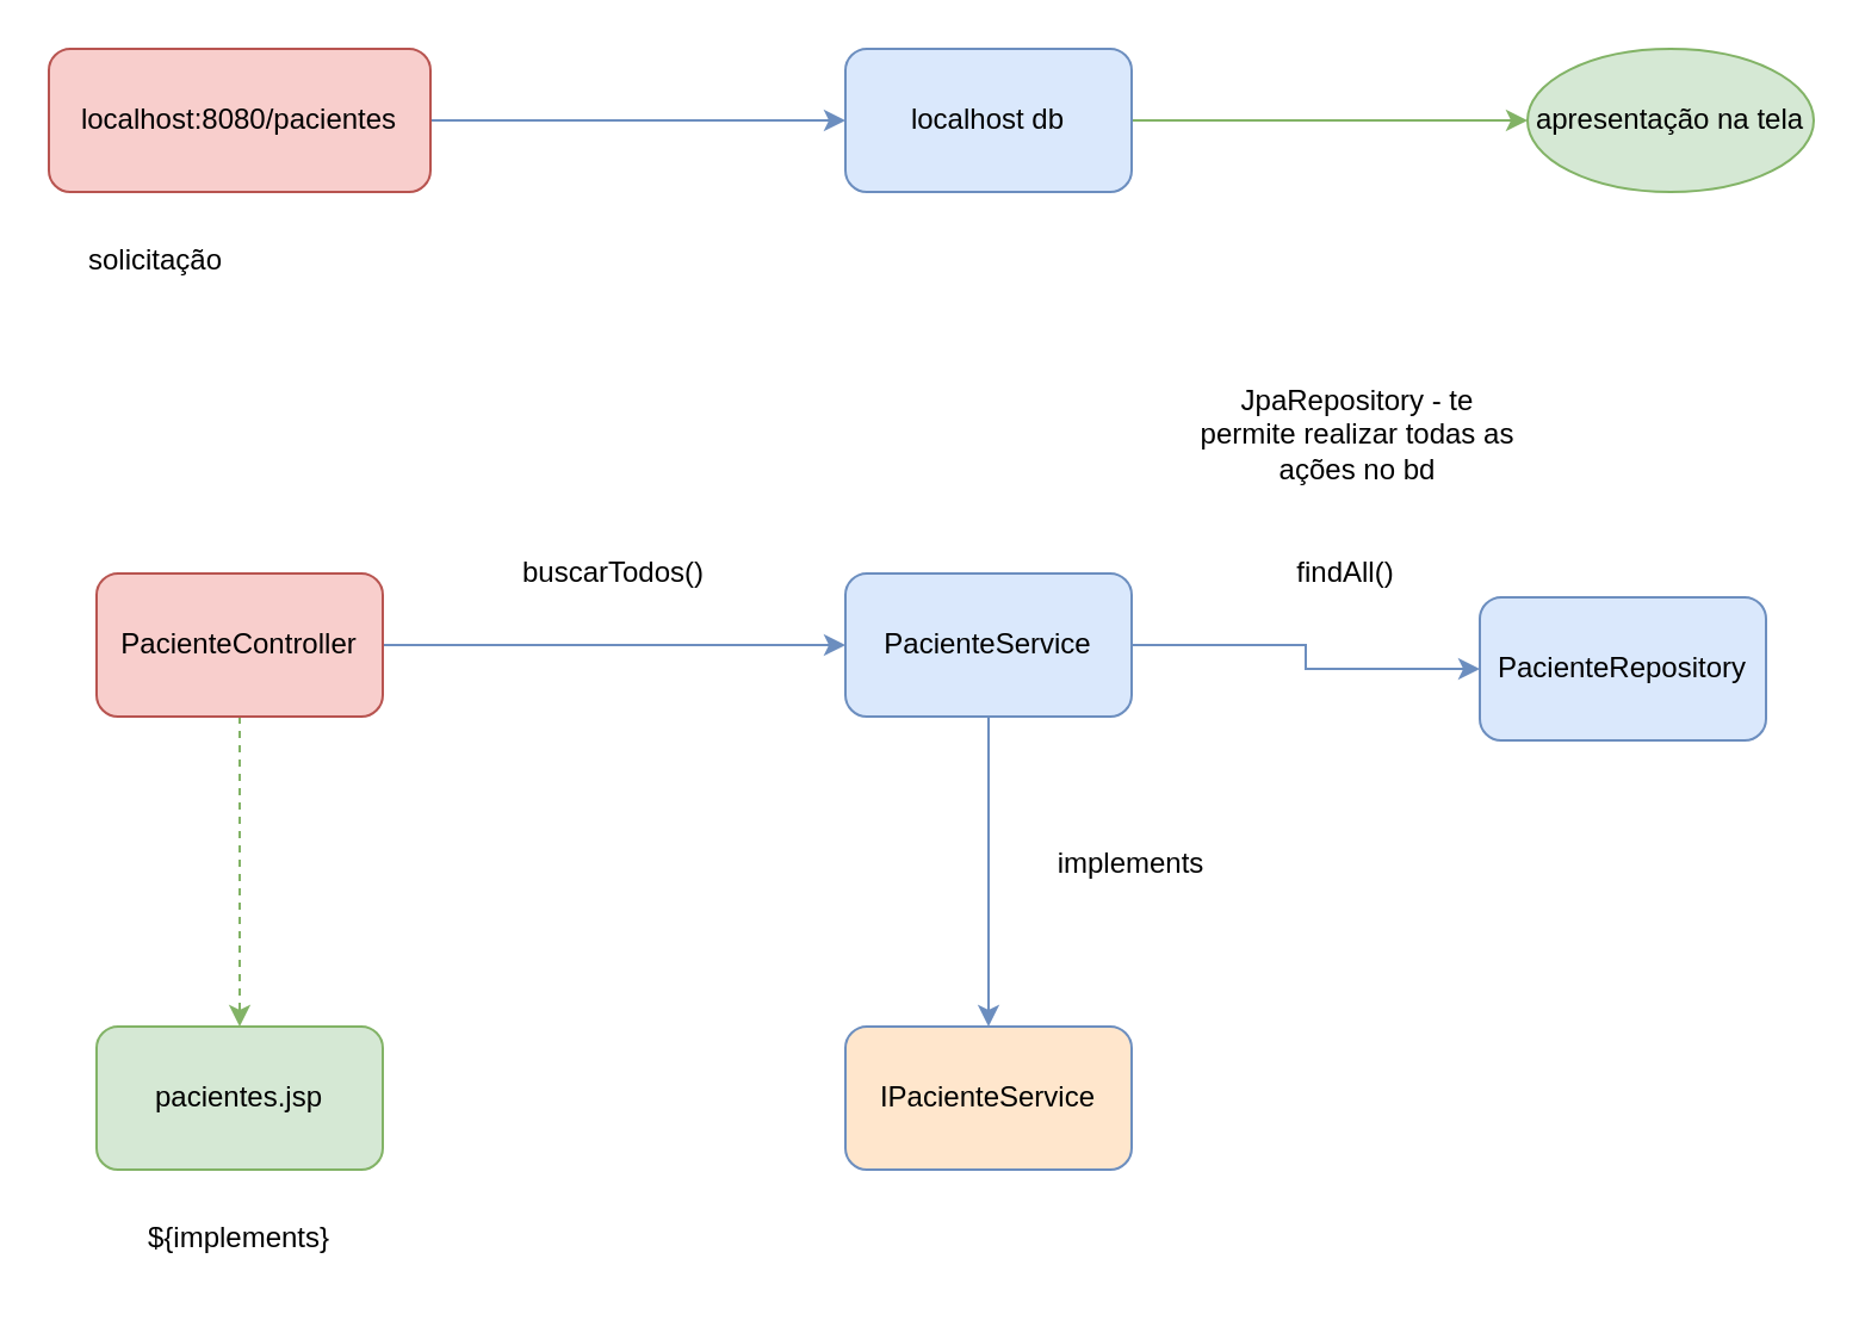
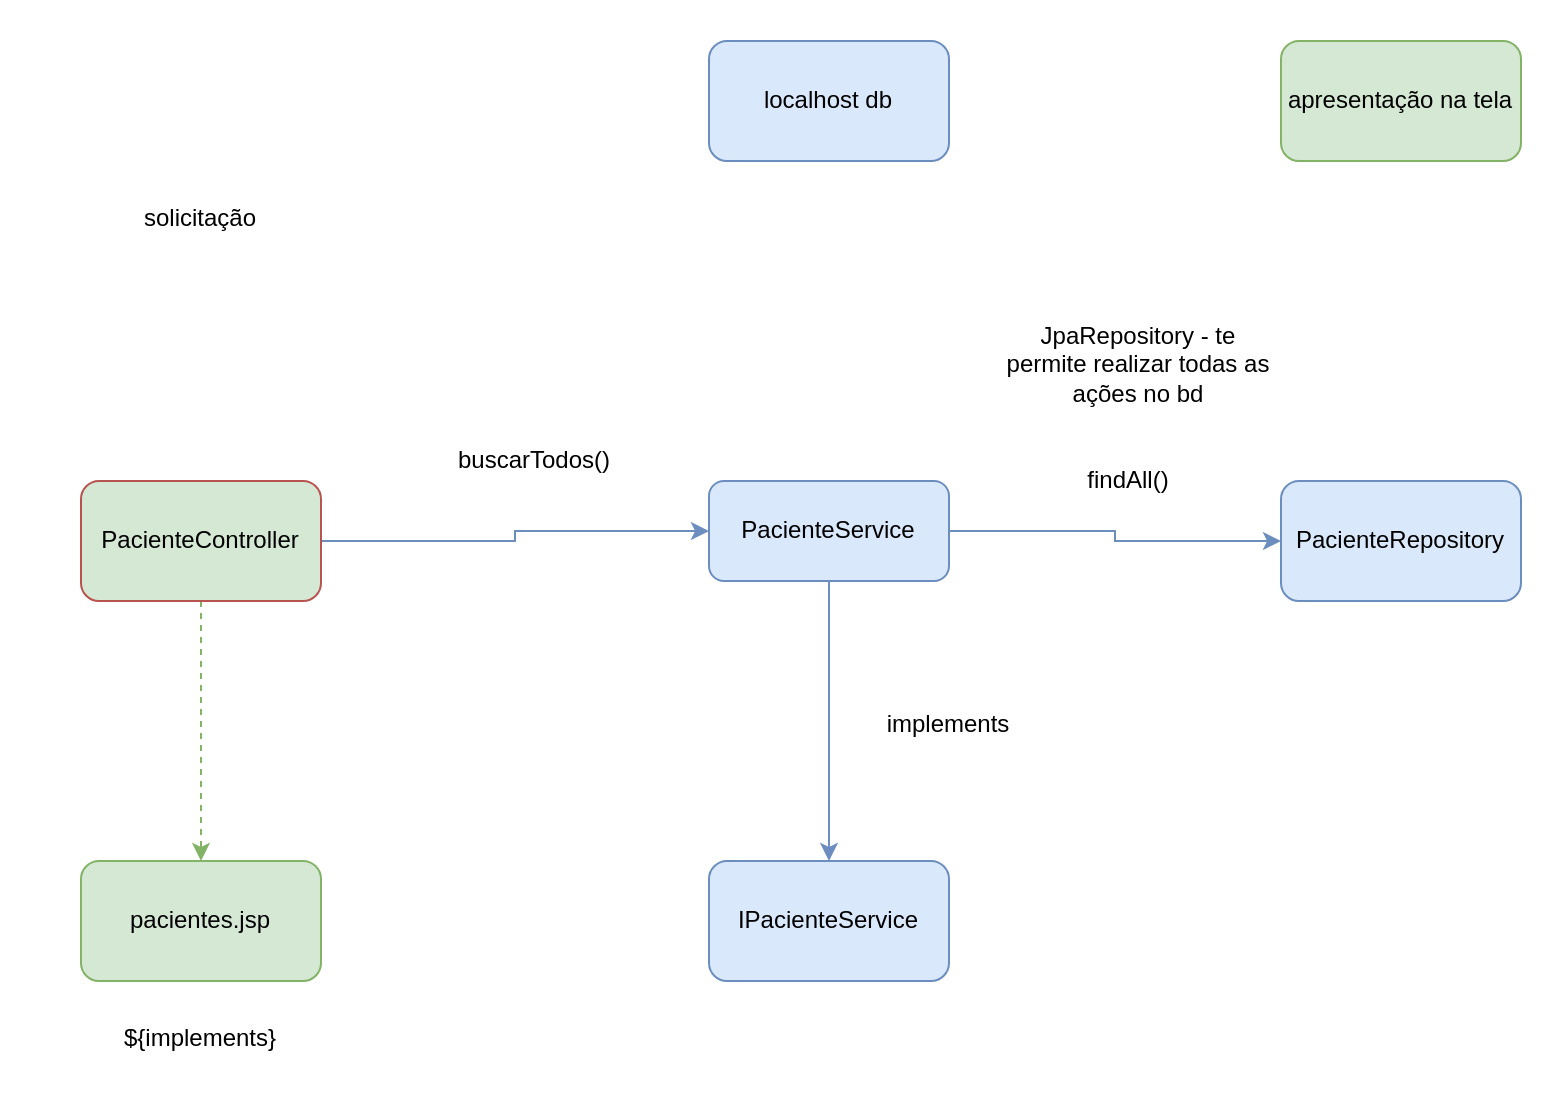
  <mxCell id="0" />
  <mxCell id="1" parent="0" />
  <mxCell id="2" value="" style="edgeStyle=orthogonalEdgeStyle;rounded=0;orthogonalLoop=1;jettySize=auto;html=1;fillColor=#dae8fc;strokeColor=#6c8ebf;" edge="1" parent="1" source="4" target="8"><mxGeometry relative="1" as="geometry" /></mxCell>
  <mxCell id="3" value="" style="edgeStyle=orthogonalEdgeStyle;rounded=0;orthogonalLoop=1;jettySize=auto;html=1;fillColor=#d5e8d4;strokeColor=#82b366;dashed=1;" edge="1" parent="1" source="4" target="5"><mxGeometry relative="1" as="geometry" /></mxCell>
- <mxCell id="4" value="PacienteController" style="rounded=1;whiteSpace=wrap;html=1;fillColor=#f8cecc;strokeColor=#b85450;" vertex="1" parent="1"><mxGeometry x="40" y="240" width="120" height="60" as="geometry" /></mxCell>
+ <mxCell id="4" value="PacienteController" style="rounded=1;whiteSpace=wrap;html=1;fillColor=#d5e8d4;strokeColor=#b85450;" vertex="1" parent="1"><mxGeometry x="40" y="240" width="120" height="60" as="geometry" /></mxCell>
  <mxCell id="5" value="pacientes.jsp" style="rounded=1;whiteSpace=wrap;html=1;fillColor=#d5e8d4;strokeColor=#82b366;" vertex="1" parent="1"><mxGeometry x="40" y="430" width="120" height="60" as="geometry" /></mxCell>
  <mxCell id="6" value="" style="edgeStyle=orthogonalEdgeStyle;rounded=0;orthogonalLoop=1;jettySize=auto;html=1;fillColor=#dae8fc;strokeColor=#6c8ebf;" edge="1" parent="1" source="8" target="10"><mxGeometry relative="1" as="geometry" /></mxCell>
  <mxCell id="7" value="" style="edgeStyle=orthogonalEdgeStyle;rounded=0;orthogonalLoop=1;jettySize=auto;html=1;fillColor=#dae8fc;strokeColor=#6c8ebf;" edge="1" parent="1" source="8" target="9"><mxGeometry relative="1" as="geometry" /></mxCell>
- <mxCell id="8" value="PacienteService" style="rounded=1;whiteSpace=wrap;html=1;fillColor=#dae8fc;strokeColor=#6c8ebf;" vertex="1" parent="1"><mxGeometry x="354" y="240" width="120" height="60" as="geometry" /></mxCell>
- <mxCell id="9" value="PacienteRepository" style="rounded=1;whiteSpace=wrap;html=1;fillColor=#dae8fc;strokeColor=#6c8ebf;" vertex="1" parent="1"><mxGeometry x="620" y="250" width="120" height="60" as="geometry" /></mxCell>
- <mxCell id="10" value="IPacienteService" style="rounded=1;whiteSpace=wrap;html=1;fillColor=#ffe6cc;strokeColor=#6c8ebf;" vertex="1" parent="1"><mxGeometry x="354" y="430" width="120" height="60" as="geometry" /></mxCell>
+ <mxCell id="8" value="PacienteService" style="rounded=1;whiteSpace=wrap;html=1;fillColor=#dae8fc;strokeColor=#6c8ebf;" vertex="1" parent="1"><mxGeometry x="354" y="240" width="120" height="50" as="geometry" /></mxCell>
+ <mxCell id="9" value="PacienteRepository" style="rounded=1;whiteSpace=wrap;html=1;fillColor=#dae8fc;strokeColor=#6c8ebf;" vertex="1" parent="1"><mxGeometry x="640" y="240" width="120" height="60" as="geometry" /></mxCell>
+ <mxCell id="10" value="IPacienteService" style="rounded=1;whiteSpace=wrap;html=1;fillColor=#dae8fc;strokeColor=#6c8ebf;" vertex="1" parent="1"><mxGeometry x="354" y="430" width="120" height="60" as="geometry" /></mxCell>
  <mxCell id="11" value="implements" style="text;html=1;strokeColor=none;fillColor=none;align=center;verticalAlign=middle;whiteSpace=wrap;rounded=0;" vertex="1" parent="1"><mxGeometry x="429" y="343" width="90" height="37" as="geometry" /></mxCell>
- <mxCell id="12" value="buscarTodos()" style="text;html=1;strokeColor=none;fillColor=none;align=center;verticalAlign=middle;whiteSpace=wrap;rounded=0;" vertex="1" parent="1"><mxGeometry x="212" y="221.5" width="90" height="37" as="geometry" /></mxCell>
+ <mxCell id="12" value="buscarTodos()" style="text;html=1;strokeColor=none;fillColor=none;align=center;verticalAlign=middle;whiteSpace=wrap;rounded=0;" vertex="1" parent="1"><mxGeometry x="222" y="211.5" width="90" height="37" as="geometry" /></mxCell>
  <mxCell id="13" value="findAll()" style="text;html=1;strokeColor=none;fillColor=none;align=center;verticalAlign=middle;whiteSpace=wrap;rounded=0;" vertex="1" parent="1"><mxGeometry x="519" y="221.5" width="90" height="37" as="geometry" /></mxCell>
  <mxCell id="14" value="JpaRepository - te permite realizar todas as ações no bd" style="text;html=1;strokeColor=none;fillColor=none;align=center;verticalAlign=middle;whiteSpace=wrap;rounded=0;" vertex="1" parent="1"><mxGeometry x="498" y="142" width="142" height="80" as="geometry" /></mxCell>
  <mxCell id="15" value="${implements}" style="text;html=1;strokeColor=none;fillColor=none;align=center;verticalAlign=middle;whiteSpace=wrap;rounded=0;" vertex="1" parent="1"><mxGeometry x="55" y="500" width="90" height="37" as="geometry" /></mxCell>
- <mxCell id="16" value="" style="edgeStyle=orthogonalEdgeStyle;rounded=0;orthogonalLoop=1;jettySize=auto;html=1;fillColor=#d5e8d4;strokeColor=#82b366;" edge="1" parent="1" source="17" target="18"><mxGeometry relative="1" as="geometry" /></mxCell>
  <mxCell id="17" value="localhost db" style="rounded=1;whiteSpace=wrap;html=1;fillColor=#dae8fc;strokeColor=#6c8ebf;" vertex="1" parent="1"><mxGeometry x="354" y="20" width="120" height="60" as="geometry" /></mxCell>
- <mxCell id="18" value="apresentação na tela" style="ellipse;whiteSpace=wrap;html=1;fillColor=#d5e8d4;strokeColor=#82b366;" vertex="1" parent="1"><mxGeometry x="640" y="20" width="120" height="60" as="geometry" /></mxCell>
- <mxCell id="19" style="edgeStyle=orthogonalEdgeStyle;rounded=0;orthogonalLoop=1;jettySize=auto;html=1;entryX=0;entryY=0.5;entryDx=0;entryDy=0;fillColor=#dae8fc;strokeColor=#6c8ebf;" edge="1" parent="1" source="20" target="17"><mxGeometry relative="1" as="geometry" /></mxCell>
- <mxCell id="20" value="localhost:8080/pacientes" style="rounded=1;whiteSpace=wrap;html=1;fillColor=#f8cecc;strokeColor=#b85450;" vertex="1" parent="1"><mxGeometry x="20" y="20" width="160" height="60" as="geometry" /></mxCell>
- <mxCell id="21" value="solicitação" style="text;html=1;strokeColor=none;fillColor=none;align=center;verticalAlign=middle;whiteSpace=wrap;rounded=0;" vertex="1" parent="1"><mxGeometry x="20" y="90" width="90" height="37" as="geometry" /></mxCell>
+ <mxCell id="18" value="apresentação na tela" style="rounded=1;whiteSpace=wrap;html=1;fillColor=#d5e8d4;strokeColor=#82b366;" vertex="1" parent="1"><mxGeometry x="640" y="20" width="120" height="60" as="geometry" /></mxCell>
+ <mxCell id="21" value="solicitação" style="text;html=1;strokeColor=none;fillColor=none;align=center;verticalAlign=middle;whiteSpace=wrap;rounded=0;" vertex="1" parent="1"><mxGeometry x="55" y="90" width="90" height="37" as="geometry" /></mxCell>
